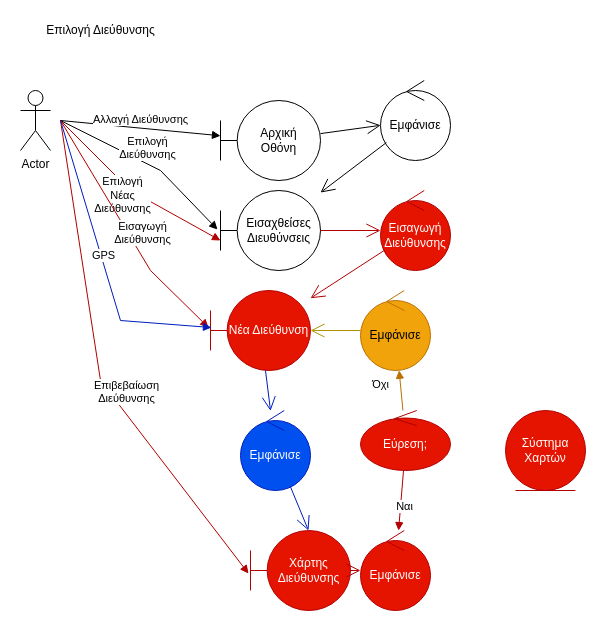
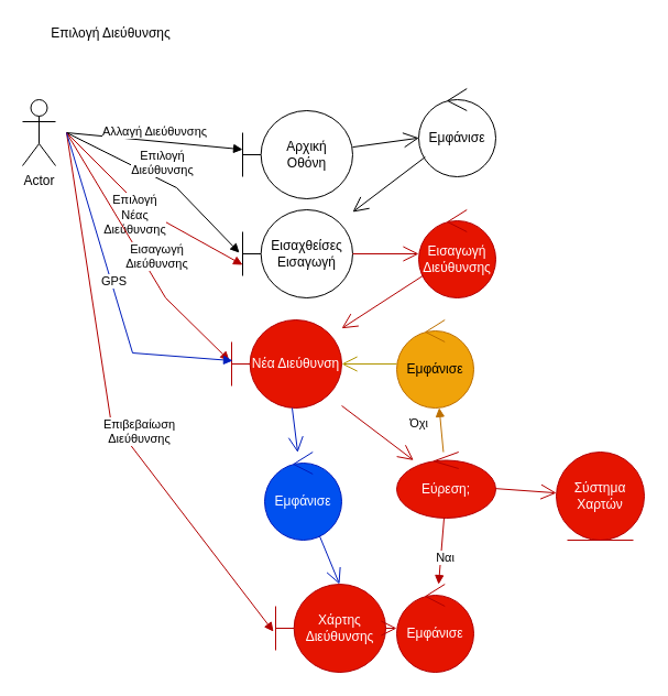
  <mxCell id="0" />
  <mxCell id="1" parent="0" />
  <mxCell id="2" value="Actor" style="shape=umlActor;verticalLabelPosition=bottom;verticalAlign=top;html=1;" vertex="1" parent="1"><mxGeometry x="20" y="90" width="30" height="60" as="geometry" /></mxCell>
  <mxCell id="3" value="Αρχική&lt;br&gt;Οθόνη" style="shape=umlBoundary;whiteSpace=wrap;html=1;" vertex="1" parent="1"><mxGeometry x="220" y="100" width="100" height="80" as="geometry" /></mxCell>
  <mxCell id="4" value="Αλλαγή Διεύθυνσης" style="html=1;verticalAlign=bottom;endArrow=block;rounded=0;" edge="1" parent="1" target="3"><mxGeometry width="80" relative="1" as="geometry"><mxPoint x="60" y="120" as="sourcePoint" /><mxPoint x="400" y="200" as="targetPoint" /></mxGeometry></mxCell>
  <mxCell id="5" value="Εμφάνισε" style="ellipse;shape=umlControl;whiteSpace=wrap;html=1;" vertex="1" parent="1"><mxGeometry x="380" y="80" width="70" height="80" as="geometry" /></mxCell>
- <mxCell id="6" value="Εισαχθείσες&lt;br&gt;Διευθύνσεις" style="shape=umlBoundary;whiteSpace=wrap;html=1;" vertex="1" parent="1"><mxGeometry x="220" y="190" width="100" height="80" as="geometry" /></mxCell>
+ <mxCell id="6" value="Εισαχθείσες&lt;br&gt;Εισαγωγή" style="shape=umlBoundary;whiteSpace=wrap;html=1;" vertex="1" parent="1"><mxGeometry x="220" y="190" width="100" height="80" as="geometry" /></mxCell>
  <mxCell id="7" value="" style="endArrow=open;endFill=1;endSize=12;html=1;rounded=0;" edge="1" parent="1" source="3" target="5"><mxGeometry width="160" relative="1" as="geometry"><mxPoint x="280" y="210" as="sourcePoint" /><mxPoint x="440" y="210" as="targetPoint" /></mxGeometry></mxCell>
  <mxCell id="8" value="" style="endArrow=open;endFill=1;endSize=12;html=1;rounded=0;" edge="1" parent="1" source="5" target="6"><mxGeometry width="160" relative="1" as="geometry"><mxPoint x="620" y="350" as="sourcePoint" /><mxPoint x="440" y="210" as="targetPoint" /></mxGeometry></mxCell>
  <mxCell id="9" value="Επιλογή &lt;br&gt;Διεύθυνσης" style="html=1;verticalAlign=bottom;endArrow=block;rounded=0;entryX=-0.03;entryY=0.488;entryDx=0;entryDy=0;entryPerimeter=0;" edge="1" parent="1" target="6"><mxGeometry width="80" relative="1" as="geometry"><mxPoint x="60" y="120" as="sourcePoint" /><mxPoint x="400" y="210" as="targetPoint" /><Array as="points"><mxPoint x="160" y="170" /></Array></mxGeometry></mxCell>
  <mxCell id="10" value="Εισαγωγή Διεύθυνσης" style="ellipse;shape=umlControl;whiteSpace=wrap;html=1;fillColor=#e51400;fontColor=#ffffff;strokeColor=#B20000;" vertex="1" parent="1"><mxGeometry x="380" y="190" width="70" height="80" as="geometry" /></mxCell>
  <mxCell id="11" value="Επιλογή&lt;br&gt;Νέας&lt;br&gt;Διεύθυνσης" style="html=1;verticalAlign=bottom;endArrow=block;rounded=0;fillColor=#e51400;strokeColor=#B20000;" edge="1" parent="1"><mxGeometry x="0.035" y="-27" width="80" relative="1" as="geometry"><mxPoint x="60" y="120" as="sourcePoint" /><mxPoint x="220" y="240" as="targetPoint" /><Array as="points"><mxPoint x="130" y="190" /></Array><mxPoint as="offset" /></mxGeometry></mxCell>
  <mxCell id="12" value="" style="endArrow=open;endFill=1;endSize=12;html=1;rounded=0;fillColor=#e51400;strokeColor=#B20000;" edge="1" parent="1" source="6" target="10"><mxGeometry width="160" relative="1" as="geometry"><mxPoint x="280" y="290" as="sourcePoint" /><mxPoint x="440" y="290" as="targetPoint" /></mxGeometry></mxCell>
  <mxCell id="13" value="Νέα Διεύθυνση" style="shape=umlBoundary;whiteSpace=wrap;html=1;fillColor=#e51400;fontColor=#ffffff;strokeColor=#B20000;" vertex="1" parent="1"><mxGeometry x="210" y="290" width="100" height="80" as="geometry" /></mxCell>
  <mxCell id="14" value="" style="endArrow=open;endFill=1;endSize=12;html=1;rounded=0;fillColor=#e51400;strokeColor=#B20000;" edge="1" parent="1" source="10" target="13"><mxGeometry width="160" relative="1" as="geometry"><mxPoint x="280" y="280" as="sourcePoint" /><mxPoint x="440" y="280" as="targetPoint" /></mxGeometry></mxCell>
  <mxCell id="15" value="Εισαγωγή&lt;br&gt;Διεύθυνσης" style="html=1;verticalAlign=bottom;endArrow=block;rounded=0;entryX=-0.02;entryY=0.463;entryDx=0;entryDy=0;entryPerimeter=0;fillColor=#e51400;strokeColor=#B20000;" edge="1" parent="1" target="13"><mxGeometry x="0.184" y="4" width="80" relative="1" as="geometry"><mxPoint x="60" y="120" as="sourcePoint" /><mxPoint x="350" y="270" as="targetPoint" /><Array as="points"><mxPoint x="150" y="270" /></Array><mxPoint as="offset" /></mxGeometry></mxCell>
  <mxCell id="16" value="Χάρτης&lt;br&gt;Διεύθυνσης" style="shape=umlBoundary;whiteSpace=wrap;html=1;fillColor=#e51400;fontColor=#ffffff;strokeColor=#B20000;" vertex="1" parent="1"><mxGeometry x="250" y="530" width="100" height="80" as="geometry" /></mxCell>
  <mxCell id="17" value="" style="endArrow=open;endFill=1;endSize=12;html=1;rounded=0;fillColor=#e51400;strokeColor=#B20000;" edge="1" parent="1" source="16" target="20"><mxGeometry width="160" relative="1" as="geometry"><mxPoint x="320" y="429.5" as="sourcePoint" /><mxPoint x="330" y="530" as="targetPoint" /></mxGeometry></mxCell>
+ <mxCell id="18" value="" style="endArrow=open;endFill=1;endSize=12;html=1;rounded=0;fillColor=#e51400;strokeColor=#B20000;" edge="1" parent="1" source="13" target="19"><mxGeometry width="160" relative="1" as="geometry"><mxPoint x="430" y="400" as="sourcePoint" /><mxPoint x="390" y="300" as="targetPoint" /></mxGeometry></mxCell>
  <mxCell id="19" value="Εύρεση;" style="ellipse;shape=umlControl;whiteSpace=wrap;html=1;fillColor=#e51400;fontColor=#ffffff;strokeColor=#B20000;" vertex="1" parent="1"><mxGeometry x="360" y="410" width="90" height="60" as="geometry" /></mxCell>
  <mxCell id="20" value="Εμφάνισε" style="ellipse;shape=umlControl;whiteSpace=wrap;html=1;fillColor=#e51400;fontColor=#ffffff;strokeColor=#B20000;" vertex="1" parent="1"><mxGeometry x="360" y="530" width="70" height="80" as="geometry" /></mxCell>
  <mxCell id="21" value="Σύστημα&lt;br&gt;Χαρτών" style="ellipse;shape=umlEntity;whiteSpace=wrap;html=1;fillColor=#e51400;fontColor=#ffffff;strokeColor=#B20000;" vertex="1" parent="1"><mxGeometry x="505" y="410" width="80" height="80" as="geometry" /></mxCell>
+ <mxCell id="22" value="" style="endArrow=open;endFill=1;endSize=12;html=1;rounded=0;fillColor=#e51400;strokeColor=#B20000;" edge="1" parent="1" source="19" target="21"><mxGeometry width="160" relative="1" as="geometry"><mxPoint x="230" y="400" as="sourcePoint" /><mxPoint x="390" y="400" as="targetPoint" /></mxGeometry></mxCell>
  <mxCell id="23" value="Ναι" style="html=1;verticalAlign=bottom;endArrow=block;rounded=0;fillColor=#e51400;strokeColor=#B20000;" edge="1" parent="1" source="19" target="20"><mxGeometry x="0.5" y="5" width="80" relative="1" as="geometry"><mxPoint x="420" y="450" as="sourcePoint" /><mxPoint x="350" y="500" as="targetPoint" /><mxPoint as="offset" /></mxGeometry></mxCell>
  <mxCell id="24" value="Εμφάνισε" style="ellipse;shape=umlControl;whiteSpace=wrap;html=1;fillColor=#f0a30a;fontColor=#000000;strokeColor=#BD7000;" vertex="1" parent="1"><mxGeometry x="360" y="290" width="70" height="80" as="geometry" /></mxCell>
  <mxCell id="25" value="Όχι" style="html=1;verticalAlign=bottom;endArrow=block;rounded=0;fillColor=#f0a30a;strokeColor=#BD7000;" edge="1" parent="1" source="19" target="24"><mxGeometry x="-0.063" y="21" width="80" relative="1" as="geometry"><mxPoint x="467.79" y="444.83" as="sourcePoint" /><mxPoint x="442.365" y="495.27" as="targetPoint" /><mxPoint as="offset" /></mxGeometry></mxCell>
  <mxCell id="26" value="" style="endArrow=open;endFill=1;endSize=12;html=1;rounded=0;fillColor=#e3c800;strokeColor=#B09500;" edge="1" parent="1" source="24" target="13"><mxGeometry width="160" relative="1" as="geometry"><mxPoint x="230" y="400" as="sourcePoint" /><mxPoint x="390" y="400" as="targetPoint" /></mxGeometry></mxCell>
  <mxCell id="27" value="Επιβεβαίωση &lt;br&gt;Διεύθυνσης" style="html=1;verticalAlign=bottom;endArrow=block;rounded=0;entryX=-0.02;entryY=0.538;entryDx=0;entryDy=0;entryPerimeter=0;fillColor=#e51400;strokeColor=#B20000;" edge="1" parent="1" target="16"><mxGeometry x="0.184" y="4" width="80" relative="1" as="geometry"><mxPoint x="60" y="120" as="sourcePoint" /><mxPoint x="228" y="337.04" as="targetPoint" /><Array as="points"><mxPoint x="100" y="380" /></Array><mxPoint as="offset" /></mxGeometry></mxCell>
  <mxCell id="28" value="GPS" style="html=1;verticalAlign=bottom;endArrow=block;rounded=0;entryX=0.01;entryY=0.463;entryDx=0;entryDy=0;entryPerimeter=0;fillColor=#0050ef;strokeColor=#001DBC;" edge="1" parent="1" target="13"><mxGeometry width="80" relative="1" as="geometry"><mxPoint x="60" y="120" as="sourcePoint" /><mxPoint x="350" y="350" as="targetPoint" /><Array as="points"><mxPoint x="120" y="320" /></Array></mxGeometry></mxCell>
  <mxCell id="29" value="Εμφάνισε" style="ellipse;shape=umlControl;whiteSpace=wrap;html=1;fillColor=#0050ef;fontColor=#ffffff;strokeColor=#001DBC;" vertex="1" parent="1"><mxGeometry x="240" y="410" width="70" height="80" as="geometry" /></mxCell>
  <mxCell id="30" value="" style="endArrow=open;endFill=1;endSize=12;html=1;rounded=0;fillColor=#0050ef;strokeColor=#001DBC;" edge="1" parent="1" source="13" target="29"><mxGeometry width="160" relative="1" as="geometry"><mxPoint x="230" y="410" as="sourcePoint" /><mxPoint x="390" y="410" as="targetPoint" /></mxGeometry></mxCell>
  <mxCell id="31" value="" style="endArrow=open;endFill=1;endSize=12;html=1;rounded=0;entryX=0.58;entryY=0;entryDx=0;entryDy=0;entryPerimeter=0;fillColor=#0050ef;strokeColor=#001DBC;" edge="1" parent="1" source="29" target="16"><mxGeometry width="160" relative="1" as="geometry"><mxPoint x="230" y="410" as="sourcePoint" /><mxPoint x="280" y="530" as="targetPoint" /></mxGeometry></mxCell>
  <mxCell id="32" value="Επιλογή Διεύθυνσης" style="text;html=1;align=center;verticalAlign=middle;resizable=0;points=[];autosize=1;strokeColor=none;fillColor=none;" vertex="1" parent="1"><mxGeometry x="40" y="20" width="120" height="20" as="geometry" /></mxCell>
